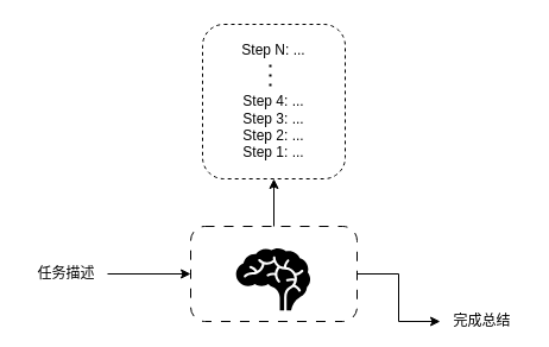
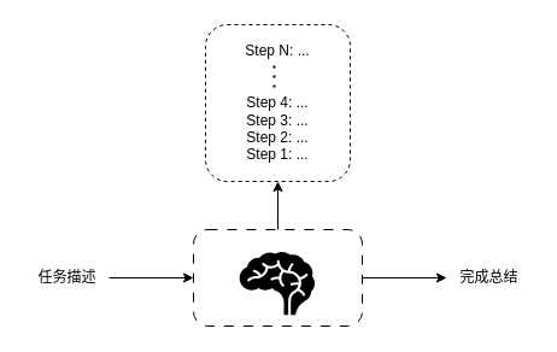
  <mxCell id="0" />
  <mxCell id="1" parent="0" />
  <mxCell id="2" value="" style="edgeStyle=orthogonalEdgeStyle;rounded=0;orthogonalLoop=1;jettySize=auto;html=1;entryX=0;entryY=0.5;entryDx=0;entryDy=0;" edge="1" parent="1" source="3" target="5"><mxGeometry relative="1" as="geometry" /></mxCell>
  <mxCell id="3" value="任务描述" style="text;html=1;align=center;verticalAlign=middle;resizable=0;points=[];autosize=1;strokeColor=none;fillColor=none;" vertex="1" parent="1"><mxGeometry x="20" y="215" width="70" height="30" as="geometry" /></mxCell>
  <mxCell id="4" value="" style="group" vertex="1" connectable="0" parent="1"><mxGeometry x="160" y="190" width="140" height="80" as="geometry" /></mxCell>
  <mxCell id="5" value="" style="rounded=1;whiteSpace=wrap;html=1;dashed=1;dashPattern=8 8;" vertex="1" parent="4"><mxGeometry width="140" height="80" as="geometry" /></mxCell>
  <mxCell id="6" value="" style="shape=mxgraph.signs.healthcare.brain;html=1;pointerEvents=1;fillColor=#000000;strokeColor=none;verticalLabelPosition=bottom;verticalAlign=top;align=center;" vertex="1" parent="4"><mxGeometry x="38.182" y="18.462" width="62.364" height="52.308" as="geometry" /></mxCell>
- <mxCell id="7" value="完成总结" style="text;html=1;align=center;verticalAlign=middle;resizable=0;points=[];autosize=1;strokeColor=none;fillColor=none;" vertex="1" parent="1"><mxGeometry x="370" y="255" width="70" height="30" as="geometry" /></mxCell>
+ <mxCell id="7" value="完成总结" style="text;html=1;align=center;verticalAlign=middle;resizable=0;points=[];autosize=1;strokeColor=none;fillColor=none;" vertex="1" parent="1"><mxGeometry x="370" y="215" width="70" height="30" as="geometry" /></mxCell>
  <mxCell id="8" value="" style="edgeStyle=orthogonalEdgeStyle;rounded=0;orthogonalLoop=1;jettySize=auto;html=1;" edge="1" parent="1" source="5" target="7"><mxGeometry relative="1" as="geometry" /></mxCell>
  <mxCell id="9" value="Step N: ...&lt;div&gt;&lt;br&gt;&lt;/div&gt;&lt;div&gt;&lt;br&gt;&lt;div&gt;Step 4: ...&lt;div&gt;Step 3: ...&lt;/div&gt;&lt;div&gt;Step 2: ...&lt;/div&gt;&lt;div&gt;Step 1: ...&lt;/div&gt;&lt;/div&gt;&lt;/div&gt;" style="rounded=1;whiteSpace=wrap;html=1;dashed=1;" vertex="1" parent="1"><mxGeometry x="170" y="20" width="120" height="130" as="geometry" /></mxCell>
  <mxCell id="10" value="" style="endArrow=classic;html=1;rounded=0;exitX=0.5;exitY=0;exitDx=0;exitDy=0;entryX=0.5;entryY=1;entryDx=0;entryDy=0;" edge="1" parent="1" source="5" target="9"><mxGeometry width="50" height="50" relative="1" as="geometry"><mxPoint x="120" y="330" as="sourcePoint" /><mxPoint x="170" y="280" as="targetPoint" /></mxGeometry></mxCell>
  <mxCell id="11" value="" style="endArrow=none;dashed=1;html=1;dashPattern=1 3;strokeWidth=2;rounded=0;" edge="1" parent="1"><mxGeometry width="50" height="50" relative="1" as="geometry"><mxPoint x="227" y="72" as="sourcePoint" /><mxPoint x="227" y="52" as="targetPoint" /></mxGeometry></mxCell>
